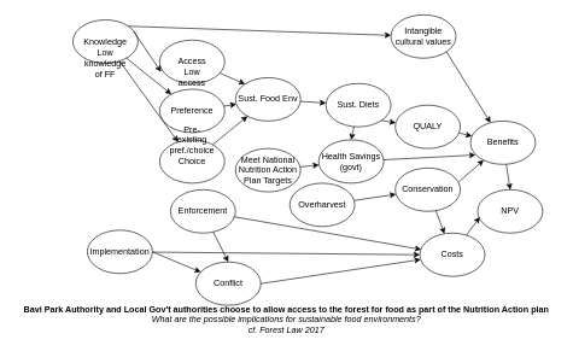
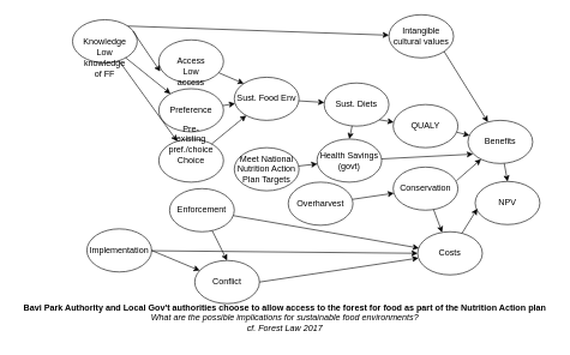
  <mxCell id="0" />
  <mxCell id="1" parent="0" />
  <mxCell id="2" value="Conservation" style="ellipse;whiteSpace=wrap;html=1;" vertex="1" parent="1"><mxGeometry x="546" y="232" width="90" height="60" as="geometry" /></mxCell>
  <mxCell id="3" style="rounded=0;orthogonalLoop=1;jettySize=auto;html=1;entryX=0.5;entryY=0;entryDx=0;entryDy=0;" edge="1" parent="1" source="19" target="11"><mxGeometry relative="1" as="geometry" /></mxCell>
  <mxCell id="4" value="Sust. Diets&lt;span style=&quot;color: rgba(0, 0, 0, 0); font-family: monospace; font-size: 0px; text-align: start; text-wrap: nowrap;&quot;&gt;%3CmxGraphModel%3E%3Croot%3E%3CmxCell%20id%3D%220%22%2F%3E%3CmxCell%20id%3D%221%22%20parent%3D%220%22%2F%3E%3CmxCell%20id%3D%222%22%20value%3D%22Conservation%22%20style%3D%22ellipse%3BwhiteSpace%3Dwrap%3Bhtml%3D1%3B%22%20vertex%3D%221%22%20parent%3D%221%22%3E%3CmxGeometry%20x%3D%22260%22%20y%3D%22110%22%20width%3D%2290%22%20height%3D%2260%22%20as%3D%22geometry%22%2F%3E%3C%2FmxCell%3E%3C%2Froot%3E%3C%2FmxGraphModel%3E&lt;/span&gt;" style="ellipse;whiteSpace=wrap;html=1;" vertex="1" parent="1"><mxGeometry x="450" y="115" width="90" height="60" as="geometry" /></mxCell>
  <mxCell id="5" style="rounded=0;orthogonalLoop=1;jettySize=auto;html=1;" edge="1" parent="1" source="6" target="4"><mxGeometry relative="1" as="geometry" /></mxCell>
  <mxCell id="6" value="Sust. Food Env" style="ellipse;whiteSpace=wrap;html=1;" vertex="1" parent="1"><mxGeometry x="325" y="107" width="90" height="60" as="geometry" /></mxCell>
  <mxCell id="7" style="rounded=0;orthogonalLoop=1;jettySize=auto;html=1;" edge="1" parent="1" source="8" target="19"><mxGeometry relative="1" as="geometry" /></mxCell>
  <mxCell id="8" value="QUALY" style="ellipse;whiteSpace=wrap;html=1;" vertex="1" parent="1"><mxGeometry x="546" y="145" width="90" height="60" as="geometry" /></mxCell>
  <mxCell id="9" style="rounded=0;orthogonalLoop=1;jettySize=auto;html=1;entryX=0.078;entryY=0.783;entryDx=0;entryDy=0;entryPerimeter=0;" edge="1" parent="1" source="10" target="19"><mxGeometry relative="1" as="geometry" /></mxCell>
  <mxCell id="10" value="Health Savings (govt)" style="ellipse;whiteSpace=wrap;html=1;" vertex="1" parent="1"><mxGeometry x="440" y="193" width="90" height="60" as="geometry" /></mxCell>
- <mxCell id="11" value="NPV" style="ellipse;whiteSpace=wrap;html=1;" vertex="1" parent="1"><mxGeometry x="660" y="262" width="90" height="60" as="geometry" /></mxCell>
+ <mxCell id="11" value="NPV" style="ellipse;whiteSpace=wrap;html=1;" vertex="1" parent="1"><mxGeometry x="660" y="252" width="90" height="60" as="geometry" /></mxCell>
  <mxCell id="12" value="Access" style="ellipse;whiteSpace=wrap;html=1;" vertex="1" parent="1"><mxGeometry x="220" y="55" width="90" height="60" as="geometry" /></mxCell>
  <mxCell id="13" value="Choice" style="ellipse;whiteSpace=wrap;html=1;" vertex="1" parent="1"><mxGeometry x="220" y="193" width="90" height="60" as="geometry" /></mxCell>
  <mxCell id="14" value="Knowledge" style="ellipse;whiteSpace=wrap;html=1;" vertex="1" parent="1"><mxGeometry x="100" y="27" width="90" height="60" as="geometry" /></mxCell>
  <mxCell id="15" value="Preference" style="ellipse;whiteSpace=wrap;html=1;" vertex="1" parent="1"><mxGeometry x="220" y="123" width="90" height="60" as="geometry" /></mxCell>
  <mxCell id="16" value="Costs" style="ellipse;whiteSpace=wrap;html=1;" vertex="1" parent="1"><mxGeometry x="580" y="322" width="90" height="60" as="geometry" /></mxCell>
  <mxCell id="17" style="rounded=0;orthogonalLoop=1;jettySize=auto;html=1;entryX=0.033;entryY=0.633;entryDx=0;entryDy=0;entryPerimeter=0;" edge="1" parent="1" source="16" target="11"><mxGeometry relative="1" as="geometry"><mxPoint x="570" y="275" as="sourcePoint" /><mxPoint x="655" y="282" as="targetPoint" /></mxGeometry></mxCell>
  <mxCell id="18" style="rounded=0;orthogonalLoop=1;jettySize=auto;html=1;" edge="1" parent="1" source="2" target="16"><mxGeometry relative="1" as="geometry"><mxPoint x="580" y="285" as="sourcePoint" /><mxPoint x="665" y="292" as="targetPoint" /></mxGeometry></mxCell>
  <mxCell id="19" value="Benefits" style="ellipse;whiteSpace=wrap;html=1;" vertex="1" parent="1"><mxGeometry x="650" y="167" width="90" height="60" as="geometry" /></mxCell>
  <mxCell id="20" style="rounded=0;orthogonalLoop=1;jettySize=auto;html=1;exitX=1;exitY=1;exitDx=0;exitDy=0;" edge="1" parent="1" source="4" target="8"><mxGeometry relative="1" as="geometry"><mxPoint x="642" y="232" as="sourcePoint" /><mxPoint x="655" y="282" as="targetPoint" /></mxGeometry></mxCell>
  <mxCell id="21" style="rounded=0;orthogonalLoop=1;jettySize=auto;html=1;exitX=0.978;exitY=0.317;exitDx=0;exitDy=0;exitPerimeter=0;" edge="1" parent="1" source="2" target="19"><mxGeometry relative="1" as="geometry"><mxPoint x="469" y="389" as="sourcePoint" /><mxPoint x="511" y="395" as="targetPoint" /></mxGeometry></mxCell>
  <mxCell id="22" style="rounded=0;orthogonalLoop=1;jettySize=auto;html=1;entryX=0.022;entryY=0.733;entryDx=0;entryDy=0;entryPerimeter=0;exitX=0.933;exitY=0.267;exitDx=0;exitDy=0;exitPerimeter=0;" edge="1" parent="1" source="14" target="12"><mxGeometry relative="1" as="geometry"><mxPoint x="406" y="155" as="sourcePoint" /><mxPoint x="446" y="261" as="targetPoint" /></mxGeometry></mxCell>
  <mxCell id="23" style="rounded=0;orthogonalLoop=1;jettySize=auto;html=1;" edge="1" parent="1" source="14" target="15"><mxGeometry relative="1" as="geometry"><mxPoint x="234" y="128" as="sourcePoint" /><mxPoint x="258" y="88" as="targetPoint" /></mxGeometry></mxCell>
  <mxCell id="24" style="rounded=0;orthogonalLoop=1;jettySize=auto;html=1;" edge="1" parent="1" source="14" target="13"><mxGeometry relative="1" as="geometry"><mxPoint x="244" y="138" as="sourcePoint" /><mxPoint x="268" y="98" as="targetPoint" /></mxGeometry></mxCell>
  <mxCell id="25" style="rounded=0;orthogonalLoop=1;jettySize=auto;html=1;" edge="1" parent="1" source="13" target="6"><mxGeometry relative="1" as="geometry"><mxPoint x="254" y="148" as="sourcePoint" /><mxPoint x="278" y="108" as="targetPoint" /></mxGeometry></mxCell>
  <mxCell id="26" style="rounded=0;orthogonalLoop=1;jettySize=auto;html=1;entryX=0;entryY=0;entryDx=0;entryDy=0;" edge="1" parent="1" source="12" target="6"><mxGeometry relative="1" as="geometry"><mxPoint x="264" y="158" as="sourcePoint" /><mxPoint x="288" y="118" as="targetPoint" /></mxGeometry></mxCell>
  <mxCell id="27" style="rounded=0;orthogonalLoop=1;jettySize=auto;html=1;" edge="1" parent="1" source="15" target="6"><mxGeometry relative="1" as="geometry"><mxPoint x="274" y="168" as="sourcePoint" /><mxPoint x="298" y="128" as="targetPoint" /></mxGeometry></mxCell>
  <mxCell id="28" value="Meet National Nutrition Action Plan Targets" style="ellipse;whiteSpace=wrap;html=1;" vertex="1" parent="1"><mxGeometry x="325" y="205" width="90" height="60" as="geometry" /></mxCell>
  <mxCell id="29" style="rounded=0;orthogonalLoop=1;jettySize=auto;html=1;" edge="1" parent="1" source="28" target="10"><mxGeometry relative="1" as="geometry"><mxPoint x="406" y="155" as="sourcePoint" /><mxPoint x="446" y="261" as="targetPoint" /></mxGeometry></mxCell>
  <mxCell id="30" value="&lt;b&gt;Bavi Park Authority and Local Gov't authorities choose to allow access to the forest for food as part of the Nutrition Action plan&lt;/b&gt;&lt;div&gt;&lt;i&gt;What are the possible implications for sustainable food environments?&lt;/i&gt;&lt;/div&gt;&lt;div&gt;&lt;i&gt;cf. Forest Law 2017&lt;/i&gt;&lt;/div&gt;" style="text;html=1;align=center;verticalAlign=middle;resizable=0;points=[];autosize=1;strokeColor=none;fillColor=none;" vertex="1" parent="1"><mxGeometry x="20" y="412" width="750" height="60" as="geometry" /></mxCell>
  <mxCell id="31" value="Low knowledge of FF" style="text;html=1;align=center;verticalAlign=middle;whiteSpace=wrap;rounded=0;" vertex="1" parent="1"><mxGeometry x="115" y="67" width="60" height="40" as="geometry" /></mxCell>
  <mxCell id="32" value="Low access" style="text;html=1;align=center;verticalAlign=middle;whiteSpace=wrap;rounded=0;fontFamily=Helvetica;fontSize=12;" vertex="1" parent="1"><mxGeometry x="235" y="95" width="60" height="22" as="geometry" /></mxCell>
  <mxCell id="33" value="Pre-existing pref./choice" style="text;html=1;align=center;verticalAlign=middle;whiteSpace=wrap;rounded=0;" vertex="1" parent="1"><mxGeometry x="235" y="173" width="60" height="40" as="geometry" /></mxCell>
  <mxCell id="34" value="Intangible cultural values" style="ellipse;whiteSpace=wrap;html=1;" vertex="1" parent="1"><mxGeometry x="540" y="20" width="90" height="60" as="geometry" /></mxCell>
  <mxCell id="35" style="rounded=0;orthogonalLoop=1;jettySize=auto;html=1;exitX=1;exitY=0;exitDx=0;exitDy=0;" edge="1" parent="1" source="14" target="34"><mxGeometry relative="1" as="geometry"><mxPoint x="580.974" y="4.397" as="sourcePoint" /><mxPoint x="607" y="87" as="targetPoint" /></mxGeometry></mxCell>
  <mxCell id="36" style="rounded=0;orthogonalLoop=1;jettySize=auto;html=1;entryX=0.5;entryY=0;entryDx=0;entryDy=0;" edge="1" parent="1" source="4" target="10"><mxGeometry relative="1" as="geometry"><mxPoint x="517" y="156" as="sourcePoint" /><mxPoint x="576" y="175" as="targetPoint" /></mxGeometry></mxCell>
  <mxCell id="37" style="rounded=0;orthogonalLoop=1;jettySize=auto;html=1;exitX=1;exitY=1;exitDx=0;exitDy=0;" edge="1" parent="1" source="34" target="19"><mxGeometry relative="1" as="geometry"><mxPoint x="709" y="237" as="sourcePoint" /><mxPoint x="715" y="272" as="targetPoint" /></mxGeometry></mxCell>
  <mxCell id="38" value="Conflict" style="ellipse;whiteSpace=wrap;html=1;" vertex="1" parent="1"><mxGeometry x="270" y="362" width="90" height="60" as="geometry" /></mxCell>
  <mxCell id="39" style="rounded=0;orthogonalLoop=1;jettySize=auto;html=1;exitX=1;exitY=0.5;exitDx=0;exitDy=0;" edge="1" parent="1" source="38" target="16"><mxGeometry relative="1" as="geometry"><mxPoint x="448" y="381" as="sourcePoint" /><mxPoint x="580" y="352" as="targetPoint" /></mxGeometry></mxCell>
  <mxCell id="40" value="Enforcement" style="ellipse;whiteSpace=wrap;html=1;" vertex="1" parent="1"><mxGeometry x="235" y="262" width="90" height="60" as="geometry" /></mxCell>
  <mxCell id="41" style="rounded=0;orthogonalLoop=1;jettySize=auto;html=1;entryX=0.02;entryY=0.379;entryDx=0;entryDy=0;entryPerimeter=0;" edge="1" parent="1" source="40" target="16"><mxGeometry relative="1" as="geometry"><mxPoint x="320" y="392" as="sourcePoint" /><mxPoint x="550" y="382" as="targetPoint" /></mxGeometry></mxCell>
  <mxCell id="42" value="Implementation" style="ellipse;whiteSpace=wrap;html=1;" vertex="1" parent="1"><mxGeometry x="120" y="318" width="90" height="60" as="geometry" /></mxCell>
  <mxCell id="43" style="rounded=0;orthogonalLoop=1;jettySize=auto;html=1;entryX=0;entryY=0.5;entryDx=0;entryDy=0;" edge="1" parent="1" source="42" target="16"><mxGeometry relative="1" as="geometry"><mxPoint x="260" y="439" as="sourcePoint" /><mxPoint x="482" y="412" as="targetPoint" /></mxGeometry></mxCell>
  <mxCell id="44" value="Overharvest" style="ellipse;whiteSpace=wrap;html=1;" vertex="1" parent="1"><mxGeometry x="400" y="253" width="90" height="60" as="geometry" /></mxCell>
  <mxCell id="45" style="rounded=0;orthogonalLoop=1;jettySize=auto;html=1;" edge="1" parent="1" source="44" target="2"><mxGeometry relative="1" as="geometry"><mxPoint x="550" y="422" as="sourcePoint" /><mxPoint x="760" y="312" as="targetPoint" /></mxGeometry></mxCell>
  <mxCell id="46" style="rounded=0;orthogonalLoop=1;jettySize=auto;html=1;entryX=0.5;entryY=0;entryDx=0;entryDy=0;" edge="1" parent="1" source="40" target="38"><mxGeometry relative="1" as="geometry"><mxPoint x="244" y="300" as="sourcePoint" /><mxPoint x="592" y="355" as="targetPoint" /></mxGeometry></mxCell>
  <mxCell id="47" style="rounded=0;orthogonalLoop=1;jettySize=auto;html=1;exitX=1;exitY=0.5;exitDx=0;exitDy=0;" edge="1" parent="1" source="42" target="38"><mxGeometry relative="1" as="geometry"><mxPoint x="254" y="310" as="sourcePoint" /><mxPoint x="602" y="365" as="targetPoint" /></mxGeometry></mxCell>
